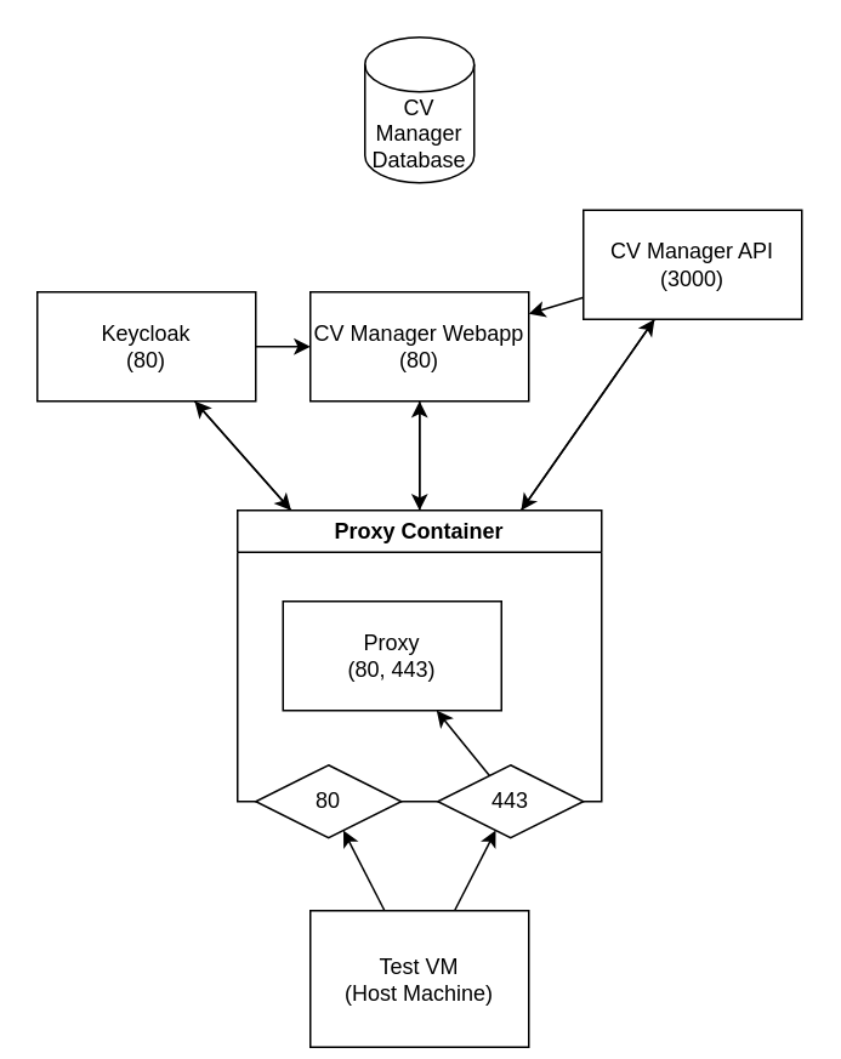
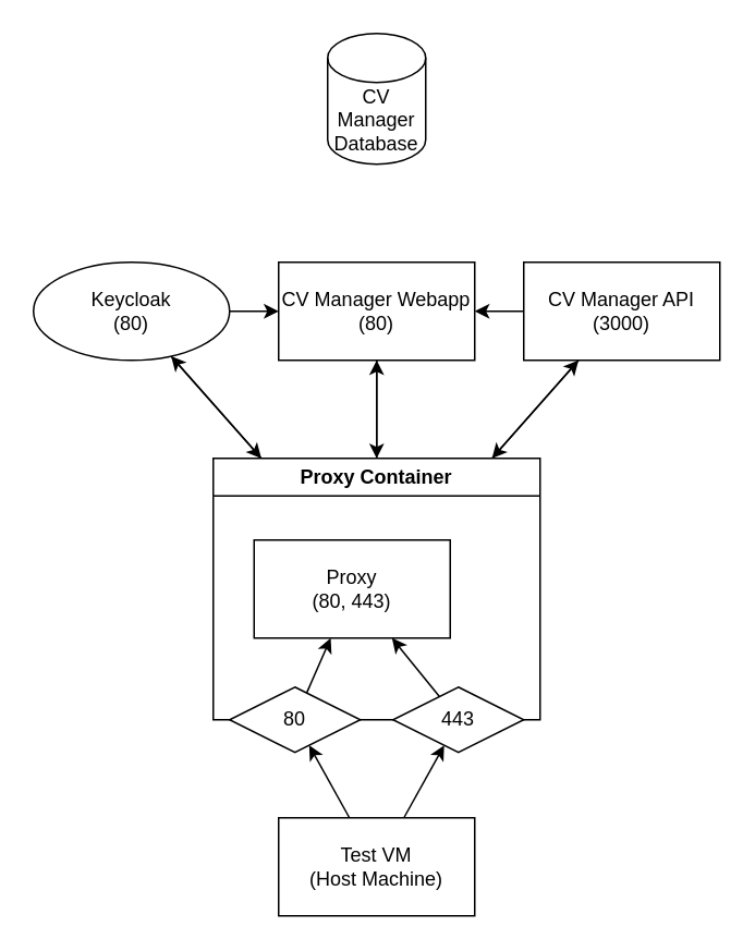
  <mxCell id="0" />
  <mxCell id="1" parent="0" />
  <mxCell id="2" style="rounded=0;orthogonalLoop=1;jettySize=auto;html=1;" parent="1" source="5" target="12" edge="1"><mxGeometry relative="1" as="geometry" /></mxCell>
  <mxCell id="3" style="rounded=0;orthogonalLoop=1;jettySize=auto;html=1;" parent="1" source="5" target="18" edge="1"><mxGeometry relative="1" as="geometry" /></mxCell>
  <mxCell id="4" style="rounded=0;orthogonalLoop=1;jettySize=auto;html=1;" parent="1" source="5" target="15" edge="1"><mxGeometry relative="1" as="geometry" /></mxCell>
  <mxCell id="5" value="Proxy Container" style="swimlane;whiteSpace=wrap;html=1;" parent="1" vertex="1"><mxGeometry x="130" y="280" width="200" height="160" as="geometry" /></mxCell>
  <mxCell id="6" value="Proxy&lt;br&gt;(80, 443)" style="rounded=0;whiteSpace=wrap;html=1;" parent="5" vertex="1"><mxGeometry x="25" y="50" width="120" height="60" as="geometry" /></mxCell>
  <mxCell id="7" style="rounded=0;orthogonalLoop=1;jettySize=auto;html=1;" parent="5" source="8" target="6" edge="1"><mxGeometry relative="1" as="geometry" /></mxCell>
  <mxCell id="8" value="443" style="rhombus;whiteSpace=wrap;html=1;" parent="5" vertex="1"><mxGeometry x="110" y="140" width="80" height="40" as="geometry" /></mxCell>
+ <mxCell id="9" style="rounded=0;orthogonalLoop=1;jettySize=auto;html=1;" parent="1" source="10" target="6" edge="1"><mxGeometry relative="1" as="geometry" /></mxCell>
  <mxCell id="10" value="80" style="rhombus;whiteSpace=wrap;html=1;" parent="1" vertex="1"><mxGeometry x="140" y="420" width="80" height="40" as="geometry" /></mxCell>
  <mxCell id="11" style="rounded=0;orthogonalLoop=1;jettySize=auto;html=1;" parent="1" source="12" target="5" edge="1"><mxGeometry relative="1" as="geometry" /></mxCell>
  <mxCell id="12" value="CV Manager Webapp&lt;br&gt;(80)" style="rounded=0;whiteSpace=wrap;html=1;" parent="1" vertex="1"><mxGeometry x="170" y="160" width="120" height="60" as="geometry" /></mxCell>
  <mxCell id="13" style="rounded=0;orthogonalLoop=1;jettySize=auto;html=1;" parent="1" source="15" target="12" edge="1"><mxGeometry relative="1" as="geometry" /></mxCell>
  <mxCell id="14" style="rounded=0;orthogonalLoop=1;jettySize=auto;html=1;" parent="1" source="15" target="5" edge="1"><mxGeometry relative="1" as="geometry" /></mxCell>
- <mxCell id="15" value="CV Manager API&lt;br&gt;(3000)" style="rounded=0;whiteSpace=wrap;html=1;" parent="1" vertex="1"><mxGeometry x="320" y="115" width="120" height="60" as="geometry" /></mxCell>
+ <mxCell id="15" value="CV Manager API&lt;br&gt;(3000)" style="rounded=0;whiteSpace=wrap;html=1;" parent="1" vertex="1"><mxGeometry x="320" y="160" width="120" height="60" as="geometry" /></mxCell>
  <mxCell id="16" style="rounded=0;orthogonalLoop=1;jettySize=auto;html=1;" parent="1" source="18" target="5" edge="1"><mxGeometry relative="1" as="geometry" /></mxCell>
  <mxCell id="17" style="rounded=0;orthogonalLoop=1;jettySize=auto;html=1;" parent="1" source="18" target="12" edge="1"><mxGeometry relative="1" as="geometry" /></mxCell>
- <mxCell id="18" value="Keycloak&lt;br&gt;(80)" style="rounded=0;whiteSpace=wrap;html=1;" parent="1" vertex="1"><mxGeometry x="20" y="160" width="120" height="60" as="geometry" /></mxCell>
+ <mxCell id="18" value="Keycloak&lt;br&gt;(80)" style="ellipse;whiteSpace=wrap;html=1;" parent="1" vertex="1"><mxGeometry x="20" y="160" width="120" height="60" as="geometry" /></mxCell>
  <mxCell id="19" value="CV Manager Database" style="shape=cylinder3;whiteSpace=wrap;html=1;boundedLbl=1;backgroundOutline=1;size=15;" parent="1" vertex="1"><mxGeometry x="200" y="20" width="60" height="80" as="geometry" /></mxCell>
  <mxCell id="20" style="rounded=0;orthogonalLoop=1;jettySize=auto;html=1;" parent="1" source="22" target="10" edge="1"><mxGeometry relative="1" as="geometry" /></mxCell>
  <mxCell id="21" style="rounded=0;orthogonalLoop=1;jettySize=auto;html=1;" parent="1" source="22" target="8" edge="1"><mxGeometry relative="1" as="geometry" /></mxCell>
- <mxCell id="22" value="Test VM&lt;br&gt;&lt;div&gt;(Host Machine)&lt;/div&gt;" style="rounded=0;whiteSpace=wrap;html=1;" parent="1" vertex="1"><mxGeometry x="170" y="500" width="120" height="75" as="geometry" /></mxCell>
+ <mxCell id="22" value="Test VM&lt;br&gt;&lt;div&gt;(Host Machine)&lt;/div&gt;" style="rounded=0;whiteSpace=wrap;html=1;" parent="1" vertex="1"><mxGeometry x="170" y="500" width="120" height="60" as="geometry" /></mxCell>
